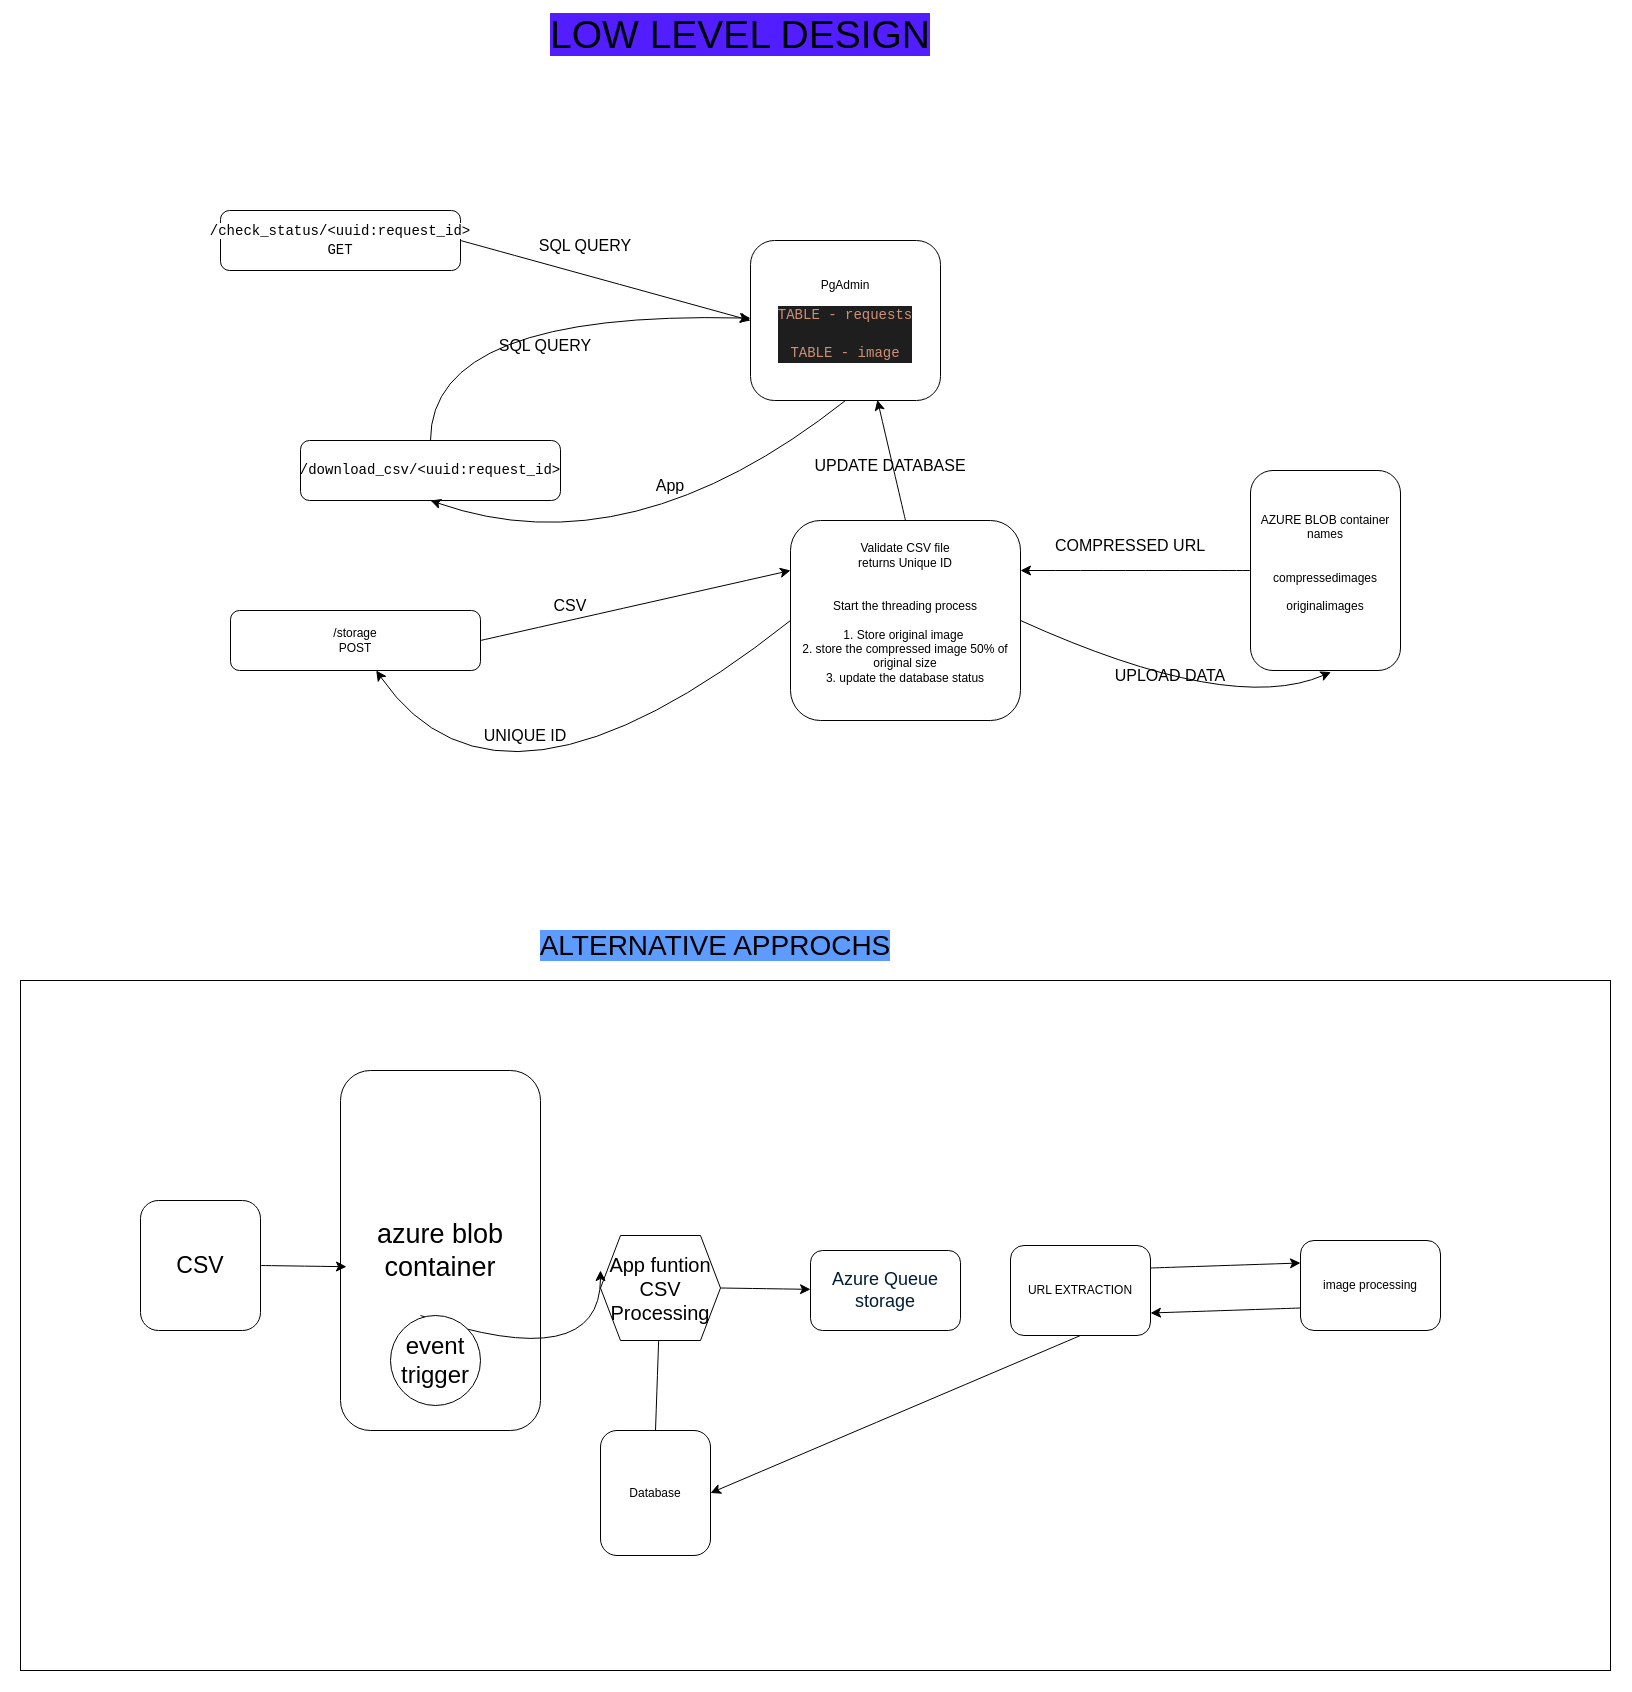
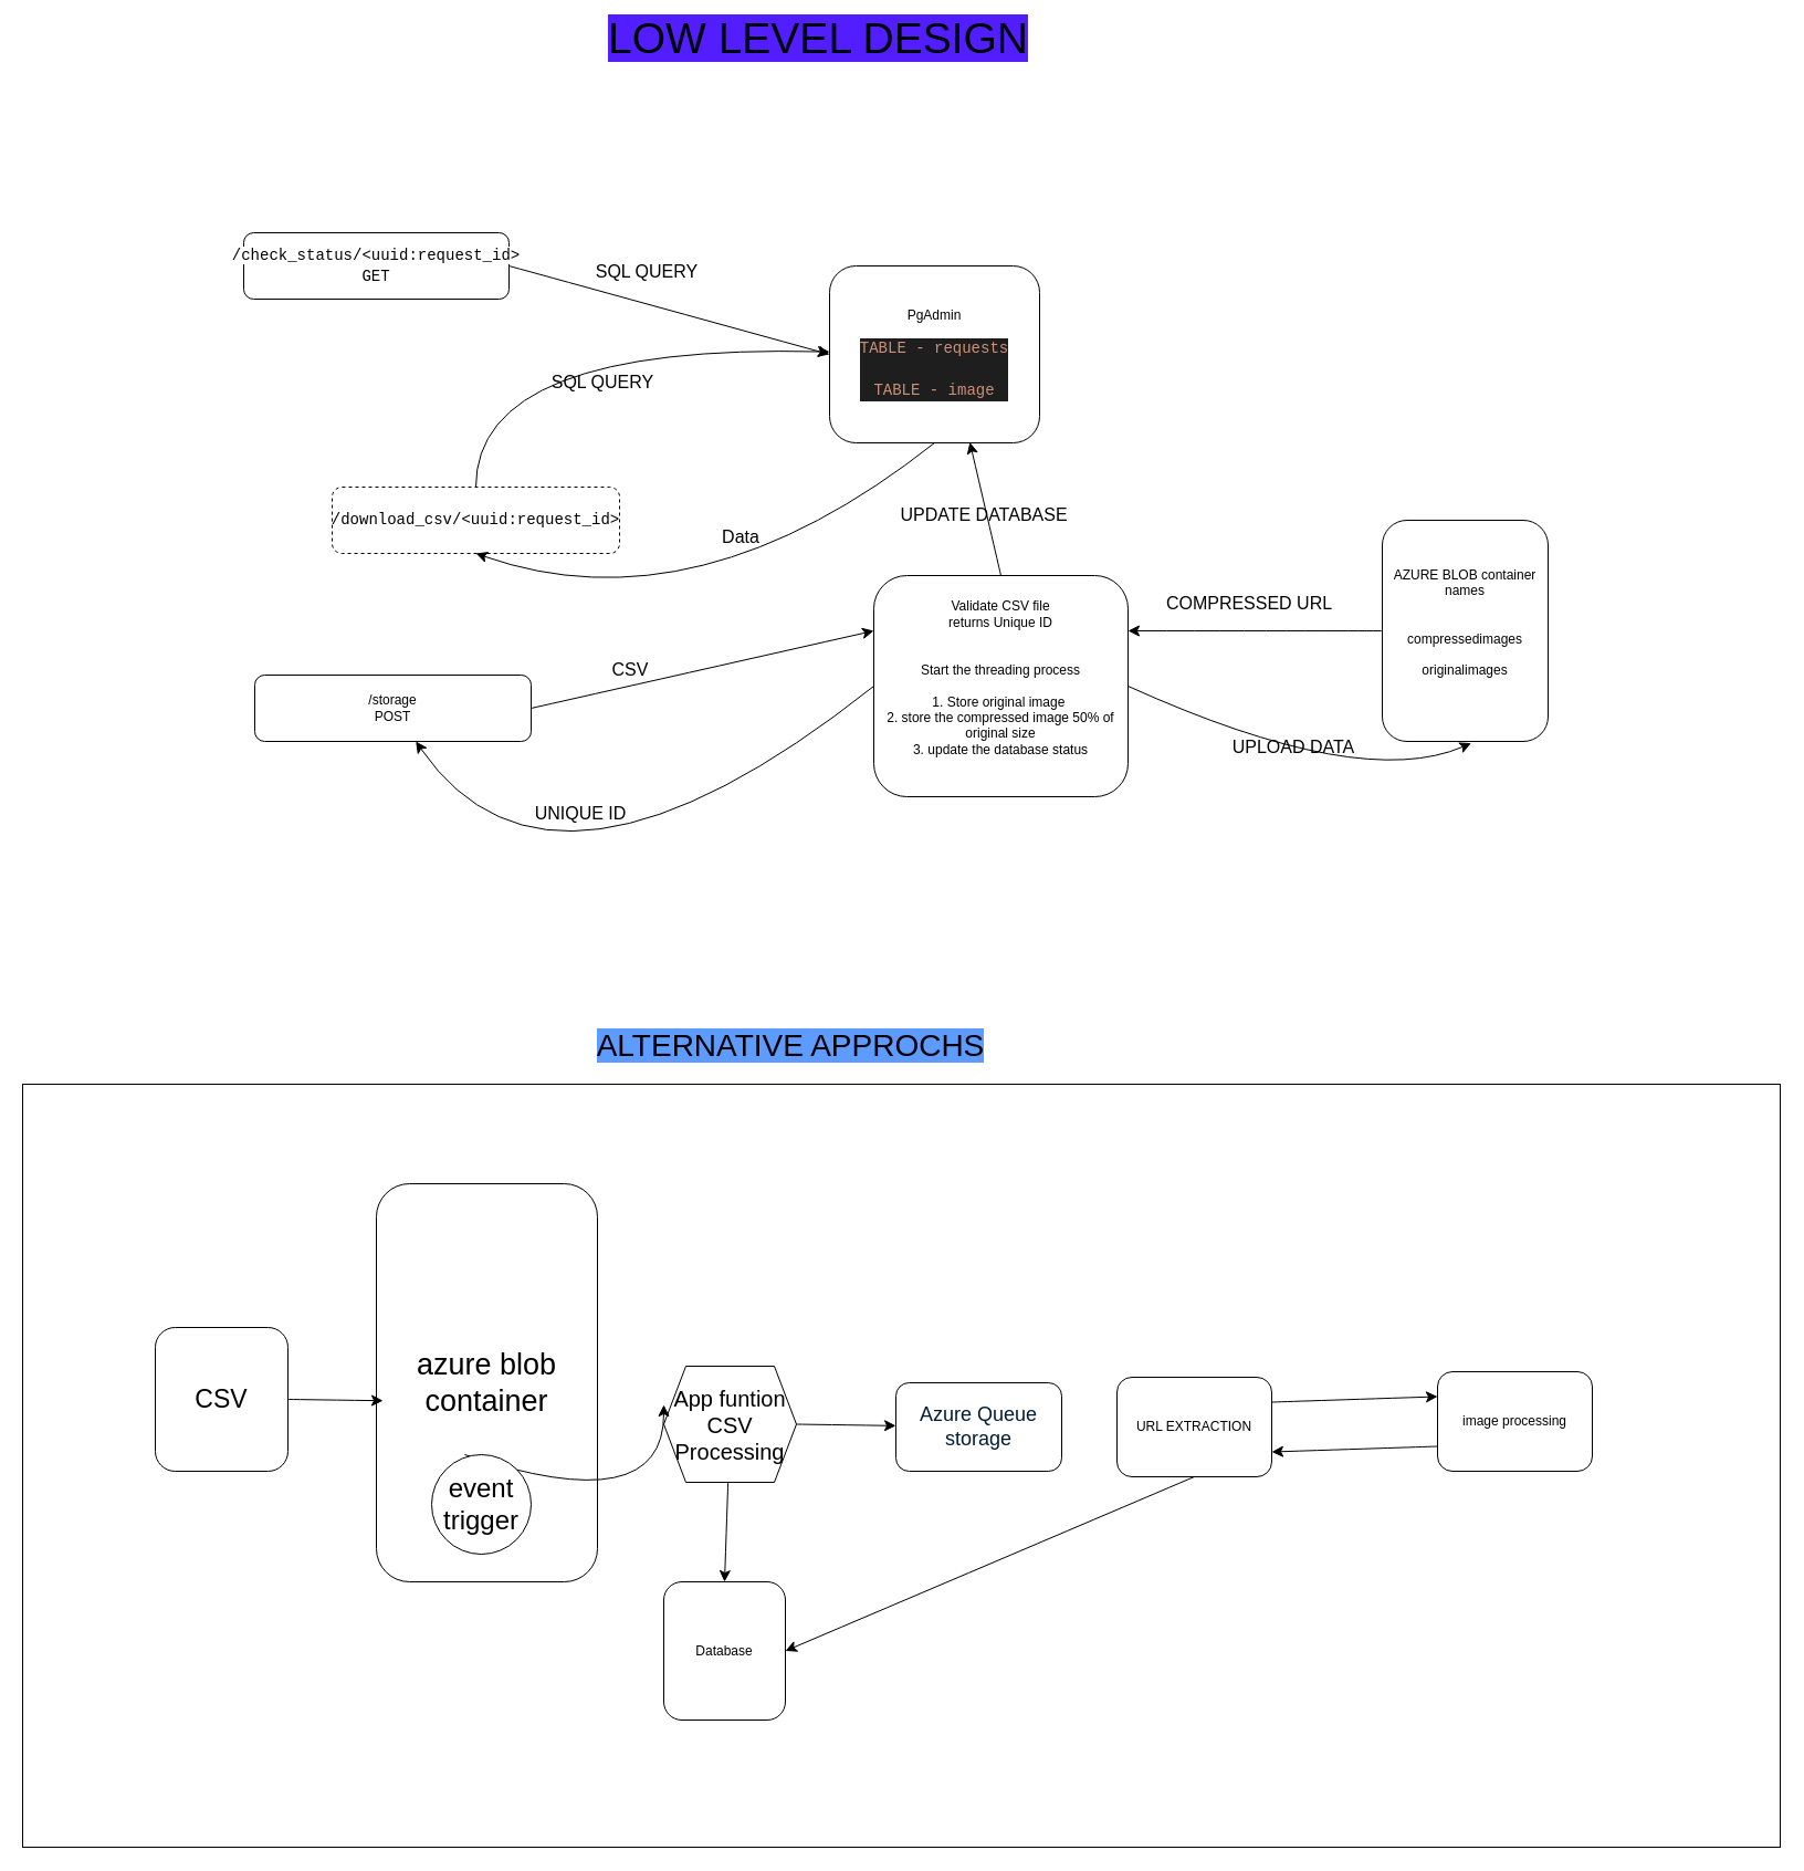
  <mxCell id="0" />
  <mxCell id="1" parent="0" />
  <mxCell id="2" style="edgeStyle=none;curved=1;rounded=0;orthogonalLoop=1;jettySize=auto;html=1;exitX=1;exitY=0.5;exitDx=0;exitDy=0;entryX=0;entryY=0.5;entryDx=0;entryDy=0;fontSize=12;startSize=8;endSize=8;" edge="1" parent="1" source="3" target="10"><mxGeometry relative="1" as="geometry" /></mxCell>
  <mxCell id="3" value="&lt;div style=&quot;font-family: Consolas, &amp;quot;Courier New&amp;quot;, monospace; font-size: 14px; line-height: 19px; white-space: pre;&quot;&gt;&lt;span style=&quot;background-color: light-dark(#ffffff, var(--ge-dark-color, #121212));&quot;&gt;&lt;font&gt;/check_status/&amp;lt;uuid:request_id&amp;gt;&lt;/font&gt;&lt;/span&gt;&lt;/div&gt;&lt;div style=&quot;font-family: Consolas, &amp;quot;Courier New&amp;quot;, monospace; font-size: 14px; line-height: 19px; white-space: pre;&quot;&gt;&lt;span style=&quot;background-color: light-dark(#ffffff, var(--ge-dark-color, #121212));&quot;&gt;&lt;font&gt;GET&lt;/font&gt;&lt;/span&gt;&lt;/div&gt;" style="rounded=1;whiteSpace=wrap;html=1;" vertex="1" parent="1"><mxGeometry x="220" y="210" width="240" height="60" as="geometry" /></mxCell>
  <mxCell id="4" style="edgeStyle=none;curved=1;rounded=0;orthogonalLoop=1;jettySize=auto;html=1;exitX=1;exitY=0.5;exitDx=0;exitDy=0;entryX=0;entryY=0.25;entryDx=0;entryDy=0;fontSize=12;startSize=8;endSize=8;" edge="1" parent="1" source="5" target="6"><mxGeometry relative="1" as="geometry" /></mxCell>
  <mxCell id="5" value="/storage&lt;div&gt;POST&lt;/div&gt;" style="rounded=1;whiteSpace=wrap;html=1;" vertex="1" parent="1"><mxGeometry x="230" y="610" width="250" height="60" as="geometry" /></mxCell>
  <mxCell id="6" value="Validate CSV file&lt;div&gt;returns Unique ID&lt;br&gt;&lt;div&gt;&lt;br&gt;&lt;/div&gt;&lt;div&gt;&lt;br&gt;&lt;/div&gt;&lt;div&gt;Start the threading process&lt;/div&gt;&lt;div&gt;&lt;br&gt;&lt;/div&gt;&lt;div&gt;1. Store original image&amp;nbsp;&lt;/div&gt;&lt;div&gt;2. store the compressed image 50% of original size&lt;/div&gt;&lt;div&gt;3. update the database status&lt;/div&gt;&lt;div&gt;&lt;br&gt;&lt;/div&gt;&lt;/div&gt;" style="rounded=1;whiteSpace=wrap;html=1;" vertex="1" parent="1"><mxGeometry x="790" y="520" width="230" height="200" as="geometry" /></mxCell>
  <mxCell id="7" style="edgeStyle=none;curved=1;rounded=0;orthogonalLoop=1;jettySize=auto;html=1;exitX=0.5;exitY=0;exitDx=0;exitDy=0;fontSize=12;startSize=8;endSize=8;" edge="1" parent="1" source="8" target="10"><mxGeometry relative="1" as="geometry"><Array as="points"><mxPoint x="430" y="310" /></Array></mxGeometry></mxCell>
- <mxCell id="8" value="&lt;div style=&quot;font-family: Consolas, &amp;quot;Courier New&amp;quot;, monospace; font-size: 14px; line-height: 19px; white-space: pre;&quot;&gt;&lt;span&gt;&lt;font style=&quot;color: rgb(1, 1, 1);&quot;&gt;/download_csv/&amp;lt;uuid:request_id&amp;gt;&lt;/font&gt;&lt;/span&gt;&lt;/div&gt;" style="rounded=1;whiteSpace=wrap;html=1;" vertex="1" parent="1"><mxGeometry x="300" y="440" width="260" height="60" as="geometry" /></mxCell>
+ <mxCell id="8" value="&lt;div style=&quot;font-family: Consolas, &amp;quot;Courier New&amp;quot;, monospace; font-size: 14px; line-height: 19px; white-space: pre;&quot;&gt;&lt;span&gt;&lt;font style=&quot;color: rgb(1, 1, 1);&quot;&gt;/download_csv/&amp;lt;uuid:request_id&amp;gt;&lt;/font&gt;&lt;/span&gt;&lt;/div&gt;" style="rounded=1;whiteSpace=wrap;html=1;dashed=1;" vertex="1" parent="1"><mxGeometry x="300" y="440" width="260" height="60" as="geometry" /></mxCell>
  <mxCell id="9" style="edgeStyle=none;curved=1;rounded=0;orthogonalLoop=1;jettySize=auto;html=1;exitX=0.5;exitY=1;exitDx=0;exitDy=0;entryX=0.5;entryY=1;entryDx=0;entryDy=0;fontSize=12;startSize=8;endSize=8;" edge="1" parent="1" source="10" target="8"><mxGeometry relative="1" as="geometry"><Array as="points"><mxPoint x="630" y="570" /></Array></mxGeometry></mxCell>
  <mxCell id="10" value="PgAdmin&lt;div&gt;&lt;br&gt;&lt;/div&gt;&lt;div&gt;&lt;div style=&quot;color: rgb(212, 212, 212); background-color: rgb(30, 30, 30); font-family: Consolas, &amp;quot;Courier New&amp;quot;, monospace; font-size: 14px; line-height: 19px; white-space: pre;&quot;&gt;&lt;span style=&quot;color: rgb(206, 145, 120);&quot;&gt;TABLE - requests&lt;/span&gt;&lt;/div&gt;&lt;div style=&quot;color: rgb(212, 212, 212); background-color: rgb(30, 30, 30); font-family: Consolas, &amp;quot;Courier New&amp;quot;, monospace; font-size: 14px; line-height: 19px; white-space: pre;&quot;&gt;&lt;span style=&quot;background-color: light-dark(rgb(30, 30, 30), rgb(211, 211, 211)); color: light-dark(rgb(206, 145, 120), rgb(145, 93, 71));&quot;&gt;&lt;br&gt;&lt;/span&gt;&lt;/div&gt;&lt;div style=&quot;color: rgb(212, 212, 212); background-color: rgb(30, 30, 30); font-family: Consolas, &amp;quot;Courier New&amp;quot;, monospace; font-size: 14px; line-height: 19px; white-space: pre;&quot;&gt;&lt;span style=&quot;background-color: light-dark(rgb(30, 30, 30), rgb(211, 211, 211)); color: light-dark(rgb(206, 145, 120), rgb(145, 93, 71));&quot;&gt;TABLE - image&lt;/span&gt;&lt;/div&gt;&lt;/div&gt;" style="rounded=1;whiteSpace=wrap;html=1;" vertex="1" parent="1"><mxGeometry x="750" y="240" width="190" height="160" as="geometry" /></mxCell>
  <mxCell id="11" style="edgeStyle=none;curved=1;rounded=0;orthogonalLoop=1;jettySize=auto;html=1;entryX=1;entryY=0.25;entryDx=0;entryDy=0;fontSize=12;startSize=8;endSize=8;" edge="1" parent="1" source="12" target="6"><mxGeometry relative="1" as="geometry" /></mxCell>
  <mxCell id="12" value="AZURE BLOB container names&lt;div&gt;&lt;br&gt;&lt;/div&gt;&lt;div&gt;&lt;br&gt;&lt;div&gt;compressedimages&lt;/div&gt;&lt;div&gt;&lt;br&gt;&lt;/div&gt;&lt;div&gt;originalimages&lt;/div&gt;&lt;div&gt;&lt;br&gt;&lt;/div&gt;&lt;/div&gt;" style="rounded=1;whiteSpace=wrap;html=1;" vertex="1" parent="1"><mxGeometry x="1250" y="470" width="150" height="200" as="geometry" /></mxCell>
  <mxCell id="13" style="edgeStyle=none;curved=1;rounded=0;orthogonalLoop=1;jettySize=auto;html=1;exitX=0.5;exitY=0;exitDx=0;exitDy=0;entryX=0.668;entryY=0.997;entryDx=0;entryDy=0;entryPerimeter=0;fontSize=12;startSize=8;endSize=8;" edge="1" parent="1" source="6" target="10"><mxGeometry relative="1" as="geometry" /></mxCell>
  <mxCell id="14" style="edgeStyle=none;curved=1;rounded=0;orthogonalLoop=1;jettySize=auto;html=1;exitX=1;exitY=0.5;exitDx=0;exitDy=0;entryX=0.536;entryY=1.008;entryDx=0;entryDy=0;entryPerimeter=0;fontSize=12;startSize=8;endSize=8;" edge="1" parent="1" source="6" target="12"><mxGeometry relative="1" as="geometry"><Array as="points"><mxPoint x="1230" y="715" /></Array></mxGeometry></mxCell>
  <mxCell id="15" style="edgeStyle=none;curved=1;rounded=0;orthogonalLoop=1;jettySize=auto;html=1;exitX=0;exitY=0.5;exitDx=0;exitDy=0;fontSize=12;startSize=8;endSize=8;" edge="1" parent="1" source="6" target="5"><mxGeometry relative="1" as="geometry"><Array as="points"><mxPoint x="500" y="850" /></Array></mxGeometry></mxCell>
  <mxCell id="16" value="CSV" style="text;strokeColor=none;fillColor=none;html=1;align=center;verticalAlign=middle;whiteSpace=wrap;rounded=0;fontSize=16;" vertex="1" parent="1"><mxGeometry x="540" y="590" width="60" height="30" as="geometry" /></mxCell>
  <mxCell id="17" value="UNIQUE ID" style="text;strokeColor=none;fillColor=none;html=1;align=center;verticalAlign=middle;whiteSpace=wrap;rounded=0;fontSize=16;" vertex="1" parent="1"><mxGeometry x="480" y="720" width="90" height="30" as="geometry" /></mxCell>
  <mxCell id="18" value="SQL QUERY" style="text;strokeColor=none;fillColor=none;html=1;align=center;verticalAlign=middle;whiteSpace=wrap;rounded=0;fontSize=16;" vertex="1" parent="1"><mxGeometry x="480" y="330" width="130" height="30" as="geometry" /></mxCell>
  <mxCell id="19" value="UPDATE DATABASE" style="text;strokeColor=none;fillColor=none;html=1;align=center;verticalAlign=middle;whiteSpace=wrap;rounded=0;fontSize=16;" vertex="1" parent="1"><mxGeometry x="810" y="450" width="160" height="30" as="geometry" /></mxCell>
  <mxCell id="20" value="COMPRESSED URL" style="text;strokeColor=none;fillColor=none;html=1;align=center;verticalAlign=middle;whiteSpace=wrap;rounded=0;fontSize=16;" vertex="1" parent="1"><mxGeometry x="1050" y="530" width="160" height="30" as="geometry" /></mxCell>
  <mxCell id="21" value="UPLOAD DATA" style="text;strokeColor=none;fillColor=none;html=1;align=center;verticalAlign=middle;whiteSpace=wrap;rounded=0;fontSize=16;" vertex="1" parent="1"><mxGeometry x="1090" y="660" width="160" height="30" as="geometry" /></mxCell>
  <mxCell id="22" value="SQL QUERY" style="text;strokeColor=none;fillColor=none;html=1;align=center;verticalAlign=middle;whiteSpace=wrap;rounded=0;fontSize=16;" vertex="1" parent="1"><mxGeometry x="520" y="230" width="130" height="30" as="geometry" /></mxCell>
  <mxCell id="23" value="&lt;font style=&quot;background-color: rgb(82, 29, 255); font-size: 39px;&quot;&gt;LOW LEVEL DESIGN&lt;/font&gt;" style="text;strokeColor=none;fillColor=none;html=1;align=center;verticalAlign=middle;whiteSpace=wrap;rounded=0;fontSize=16;" vertex="1" parent="1"><mxGeometry x="510" y="20" width="460" height="30" as="geometry" /></mxCell>
  <mxCell id="24" value="&lt;font style=&quot;font-size: 28px; background-color: rgb(94, 155, 255);&quot;&gt;ALTERNATIVE APPROCHS&lt;/font&gt;" style="text;strokeColor=none;fillColor=none;html=1;align=center;verticalAlign=middle;whiteSpace=wrap;rounded=0;fontSize=16;" vertex="1" parent="1"><mxGeometry x="520" y="930" width="390" height="30" as="geometry" /></mxCell>
  <mxCell id="25" value="" style="rounded=0;whiteSpace=wrap;html=1;" vertex="1" parent="1"><mxGeometry x="20" y="980" width="1590" height="690" as="geometry" /></mxCell>
  <mxCell id="26" value="&lt;font style=&quot;font-size: 23px;&quot;&gt;CSV&lt;/font&gt;" style="rounded=1;whiteSpace=wrap;html=1;" vertex="1" parent="1"><mxGeometry x="140" y="1200" width="120" height="130" as="geometry" /></mxCell>
  <mxCell id="27" value="&lt;font style=&quot;font-size: 27px;&quot;&gt;azure blob container&lt;/font&gt;" style="rounded=1;whiteSpace=wrap;html=1;" vertex="1" parent="1"><mxGeometry x="340" y="1070" width="200" height="360" as="geometry" /></mxCell>
  <mxCell id="28" value="&lt;span style=&quot;color: rgb(0, 29, 53); font-family: &amp;quot;Google Sans&amp;quot;, Arial, sans-serif; font-size: 18px; text-align: start;&quot;&gt;Azure Queue storage&lt;/span&gt;" style="rounded=1;whiteSpace=wrap;html=1;" vertex="1" parent="1"><mxGeometry x="810" y="1250" width="150" height="80" as="geometry" /></mxCell>
- <mxCell id="29" style="edgeStyle=none;curved=1;rounded=0;orthogonalLoop=1;jettySize=auto;html=1;entryX=0.5;entryY=0;entryDx=0;entryDy=0;fontSize=12;startSize=8;endSize=8;endArrow=none;" edge="1" parent="1" source="31" target="34"><mxGeometry relative="1" as="geometry" /></mxCell>
+ <mxCell id="29" style="edgeStyle=none;curved=1;rounded=0;orthogonalLoop=1;jettySize=auto;html=1;entryX=0.5;entryY=0;entryDx=0;entryDy=0;fontSize=12;startSize=8;endSize=8;" edge="1" parent="1" source="31" target="34"><mxGeometry relative="1" as="geometry" /></mxCell>
  <mxCell id="30" style="edgeStyle=none;curved=1;rounded=0;orthogonalLoop=1;jettySize=auto;html=1;exitX=1;exitY=0.5;exitDx=0;exitDy=0;fontSize=12;startSize=8;endSize=8;" edge="1" parent="1" source="31" target="28"><mxGeometry relative="1" as="geometry" /></mxCell>
  <mxCell id="31" value="&lt;font style=&quot;font-size: 20px;&quot;&gt;App funtion&lt;/font&gt;&lt;div&gt;&lt;span style=&quot;font-size: 20px;&quot;&gt;CSV Processing&lt;/span&gt;&lt;/div&gt;" style="shape=hexagon;perimeter=hexagonPerimeter2;whiteSpace=wrap;html=1;fixedSize=1;" vertex="1" parent="1"><mxGeometry x="600" y="1235" width="120" height="105" as="geometry" /></mxCell>
  <mxCell id="32" style="edgeStyle=none;curved=1;rounded=0;orthogonalLoop=1;jettySize=auto;html=1;exitX=1;exitY=0.5;exitDx=0;exitDy=0;entryX=0.5;entryY=1;entryDx=0;entryDy=0;fontSize=12;startSize=8;endSize=8;" edge="1" parent="1"><mxGeometry relative="1" as="geometry"><mxPoint x="420" y="1315" as="sourcePoint" /><mxPoint x="600" y="1270" as="targetPoint" /><Array as="points"><mxPoint x="600" y="1375" /></Array></mxGeometry></mxCell>
  <mxCell id="33" value="&lt;font style=&quot;font-size: 24px;&quot;&gt;event trigger&lt;/font&gt;" style="ellipse;whiteSpace=wrap;html=1;aspect=fixed;" vertex="1" parent="1"><mxGeometry x="390" y="1315" width="90" height="90" as="geometry" /></mxCell>
  <mxCell id="34" value="Database" style="rounded=1;whiteSpace=wrap;html=1;" vertex="1" parent="1"><mxGeometry x="600" y="1430" width="110" height="125" as="geometry" /></mxCell>
  <mxCell id="35" style="edgeStyle=none;curved=1;rounded=0;orthogonalLoop=1;jettySize=auto;html=1;exitX=0;exitY=0.75;exitDx=0;exitDy=0;entryX=1;entryY=0.75;entryDx=0;entryDy=0;fontSize=12;startSize=8;endSize=8;" edge="1" parent="1" source="36" target="39"><mxGeometry relative="1" as="geometry" /></mxCell>
  <mxCell id="36" value="image processing" style="rounded=1;whiteSpace=wrap;html=1;" vertex="1" parent="1"><mxGeometry x="1300" y="1240" width="140" height="90" as="geometry" /></mxCell>
  <mxCell id="37" style="edgeStyle=none;curved=1;rounded=0;orthogonalLoop=1;jettySize=auto;html=1;exitX=1;exitY=0.25;exitDx=0;exitDy=0;entryX=0;entryY=0.25;entryDx=0;entryDy=0;fontSize=12;startSize=8;endSize=8;" edge="1" parent="1" source="39" target="36"><mxGeometry relative="1" as="geometry" /></mxCell>
  <mxCell id="38" style="edgeStyle=none;curved=1;rounded=0;orthogonalLoop=1;jettySize=auto;html=1;exitX=0.5;exitY=1;exitDx=0;exitDy=0;entryX=1;entryY=0.5;entryDx=0;entryDy=0;fontSize=12;startSize=8;endSize=8;" edge="1" parent="1" source="39" target="34"><mxGeometry relative="1" as="geometry" /></mxCell>
  <mxCell id="39" value="URL EXTRACTION" style="rounded=1;whiteSpace=wrap;html=1;" vertex="1" parent="1"><mxGeometry x="1010" y="1245" width="140" height="90" as="geometry" /></mxCell>
  <mxCell id="40" style="edgeStyle=none;curved=1;rounded=0;orthogonalLoop=1;jettySize=auto;html=1;exitX=1;exitY=0.5;exitDx=0;exitDy=0;entryX=0.03;entryY=0.545;entryDx=0;entryDy=0;entryPerimeter=0;fontSize=12;startSize=8;endSize=8;" edge="1" parent="1" source="26" target="27"><mxGeometry relative="1" as="geometry" /></mxCell>
- <mxCell id="41" value="App" style="text;strokeColor=none;fillColor=none;html=1;align=center;verticalAlign=middle;whiteSpace=wrap;rounded=0;fontSize=16;" vertex="1" parent="1"><mxGeometry x="640" y="470" width="60" height="30" as="geometry" /></mxCell>
+ <mxCell id="41" value="Data" style="text;strokeColor=none;fillColor=none;html=1;align=center;verticalAlign=middle;whiteSpace=wrap;rounded=0;fontSize=16;" vertex="1" parent="1"><mxGeometry x="640" y="470" width="60" height="30" as="geometry" /></mxCell>
